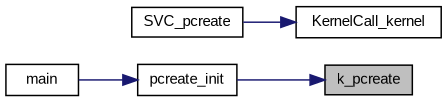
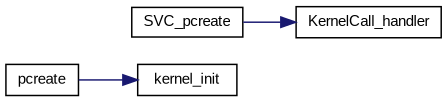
  digraph {
    fontname="Liberation Sans"
    rankdir=RL
    node [color=black fillcolor=white fontname="Liberation Sans" fontsize=10 shape=record style=filled]
    edge [color=midnightblue dir=back fontname="Liberation Sans" fontsize=10 labelfontname=Helvetica labelfontsize=10 style=solid]
-   n1 [fillcolor=grey75 fontcolor=black height=0.2 label=k_pcreate width=0.4]
-   n2 [height=0.2 label=pcreate_init width=0.4]
-   n3 [height=0.2 label=main width=0.4]
-   n4 [height=0.2 label=KernelCall_kernel width=0.4]
+   n2 [height=0.2 label=kernel_init width=0.4]
+   n3 [height=0.2 label=pcreate width=0.4]
+   n4 [height=0.2 label=KernelCall_handler width=0.4]
    n5 [height=0.2 label=SVC_pcreate width=0.4]
-   n1 -> n2
    n2 -> n3
    n4 -> n5
  }
